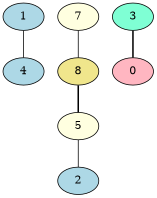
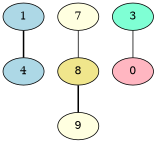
  graph {
    node [fillcolor=lightblue style=filled]
    edge [style=solid]
    1
    4
    7 [fillcolor=lightyellow]
    8 [fillcolor=khaki]
-   5 [fillcolor=lightyellow]
-   2
+   5 [fillcolor=lightyellow label=9]
    3 [fillcolor=aquamarine]
    0 [fillcolor=lightpink]
-   1 -- 4
+   1 -- 4 [style=bold]
    7 -- 8
    8 -- 5 [style=bold]
-   5 -- 2
-   3 -- 0 [style=bold]
+   3 -- 0
  }
